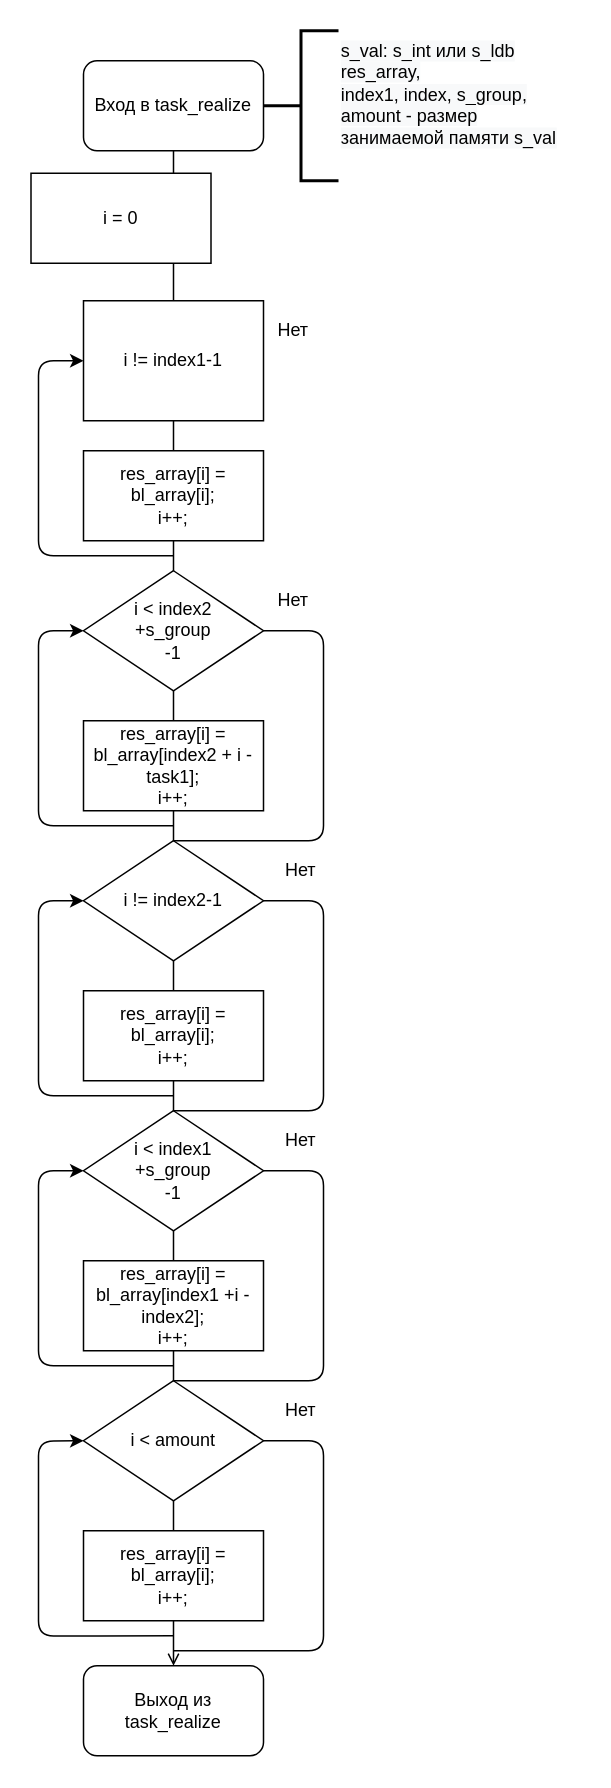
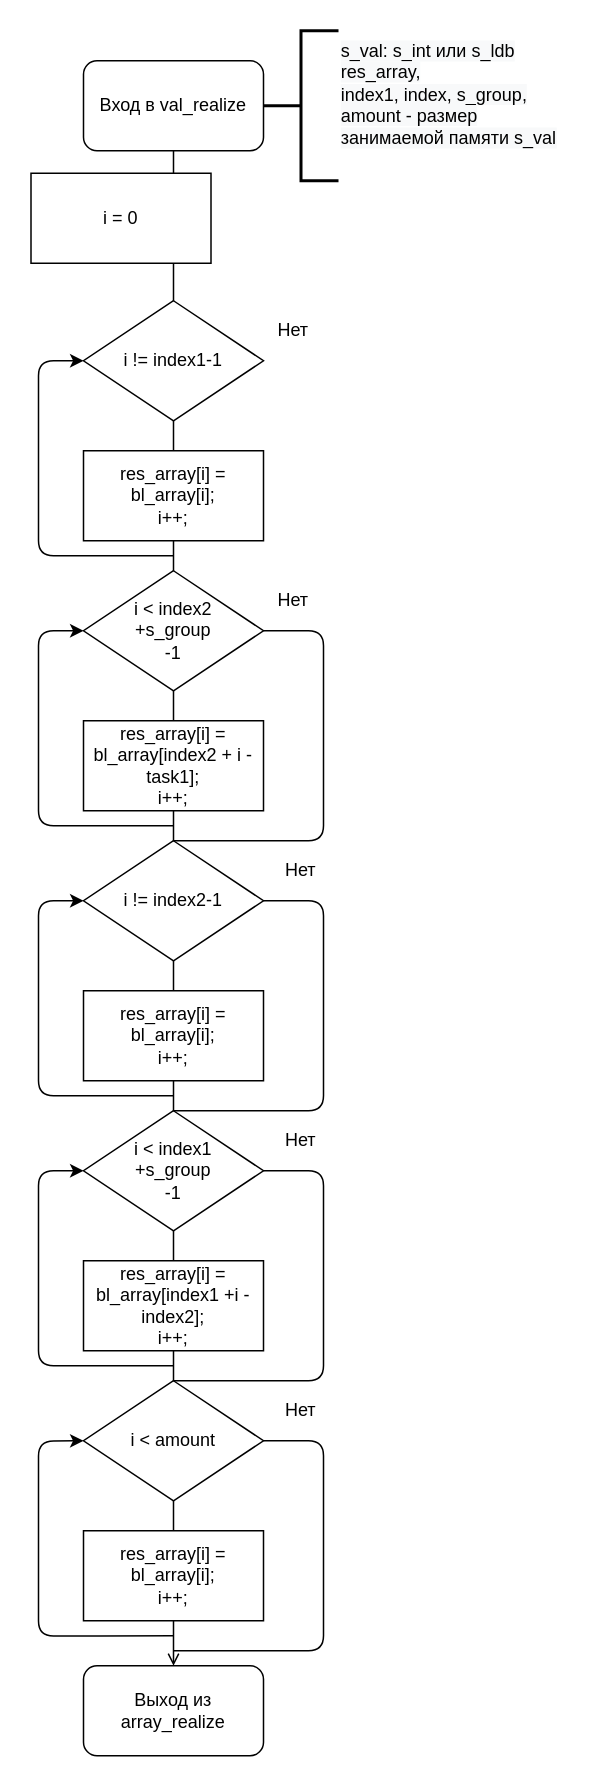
  <mxCell id="0" />
  <mxCell id="1" parent="0" />
  <mxCell id="2" value="" style="endArrow=open;html=1;exitX=0.5;exitY=1;exitDx=0;exitDy=0;entryX=0.5;entryY=0;entryDx=0;entryDy=0;" edge="1" parent="1" source="3" target="17"><mxGeometry width="50" height="50" relative="1" as="geometry"><mxPoint x="315" y="260" as="sourcePoint" /><mxPoint x="365" y="210" as="targetPoint" /></mxGeometry></mxCell>
- <mxCell id="3" value="Вход в task_realize" style="rounded=1;whiteSpace=wrap;html=1;" vertex="1" parent="1"><mxGeometry x="55" width="120" height="60" as="geometry" y="40" /></mxCell>
- <mxCell id="4" value="i != index1-1" style="whiteSpace=wrap;html=1;rounded=0;" vertex="1" parent="1"><mxGeometry x="55" y="200" width="120" height="80" as="geometry" /></mxCell>
+ <mxCell id="3" value="Вход в val_realize" style="rounded=1;whiteSpace=wrap;html=1;" vertex="1" parent="1"><mxGeometry x="55" width="120" height="60" as="geometry" y="40" /></mxCell>
+ <mxCell id="4" value="i != index1-1" style="rhombus;whiteSpace=wrap;html=1;" vertex="1" parent="1"><mxGeometry x="55" y="200" width="120" height="80" as="geometry" /></mxCell>
  <mxCell id="5" value="i = 0" style="rounded=0;whiteSpace=wrap;html=1;" vertex="1" parent="1"><mxGeometry x="20" y="115" width="120" height="60" as="geometry" /></mxCell>
  <mxCell id="6" value="" style="strokeWidth=2;html=1;shape=mxgraph.flowchart.annotation_2;align=left;labelPosition=right;pointerEvents=1;" vertex="1" parent="1"><mxGeometry x="175" y="20" width="50" height="100" as="geometry" /></mxCell>
  <mxCell id="7" value="&lt;span style=&quot;color: rgb(0 , 0 , 0) ; font-family: &amp;#34;helvetica&amp;#34; ; font-size: 12px ; font-style: normal ; font-weight: 400 ; letter-spacing: normal ; text-align: center ; text-indent: 0px ; text-transform: none ; word-spacing: 0px ; background-color: rgb(248 , 249 , 250) ; display: inline ; float: none&quot;&gt;s_val: s_int или s_ldb&lt;/span&gt;&lt;br style=&quot;color: rgb(0 , 0 , 0) ; font-family: &amp;#34;helvetica&amp;#34; ; font-size: 12px ; font-style: normal ; font-weight: 400 ; letter-spacing: normal ; text-align: center ; text-indent: 0px ; text-transform: none ; word-spacing: 0px ; background-color: rgb(248 , 249 , 250)&quot;&gt;&lt;span style=&quot;color: rgb(0 , 0 , 0) ; font-family: &amp;#34;helvetica&amp;#34; ; font-size: 12px ; font-style: normal ; font-weight: 400 ; letter-spacing: normal ; text-align: center ; text-indent: 0px ; text-transform: none ; word-spacing: 0px ; background-color: rgb(248 , 249 , 250) ; display: inline ; float: none&quot;&gt;res_array,&lt;br&gt;index1, index, s_group, amount - размер занимаемой памяти s_val&lt;br&gt;&lt;/span&gt;" style="text;whiteSpace=wrap;html=1;" vertex="1" parent="1"><mxGeometry x="225" y="20" width="160" height="100" as="geometry" /></mxCell>
  <mxCell id="8" value="res_array[i] = bl_array[i];&lt;br&gt;i++;" style="rounded=0;whiteSpace=wrap;html=1;" vertex="1" parent="1"><mxGeometry x="55" y="300" width="120" height="60" as="geometry" /></mxCell>
  <mxCell id="9" value="i &amp;lt; index2&lt;br&gt;+s_group&lt;br&gt;-1" style="rhombus;whiteSpace=wrap;html=1;" vertex="1" parent="1"><mxGeometry x="55" y="380" width="120" height="80" as="geometry" /></mxCell>
  <mxCell id="10" value="&lt;span&gt;res_array[i] = bl_array[index2 + i - task1];&lt;/span&gt;&lt;br&gt;&lt;span&gt;i++;&lt;/span&gt;" style="rounded=0;whiteSpace=wrap;html=1;" vertex="1" parent="1"><mxGeometry x="55" y="480" width="120" height="60" as="geometry" /></mxCell>
  <mxCell id="11" value="i != index2-1" style="rhombus;whiteSpace=wrap;html=1;" vertex="1" parent="1"><mxGeometry x="55" y="560" width="120" height="80" as="geometry" /></mxCell>
  <mxCell id="12" value="&lt;span&gt;res_array[i] = bl_array[i];&lt;/span&gt;&lt;br&gt;&lt;span&gt;i++;&lt;/span&gt;" style="rounded=0;whiteSpace=wrap;html=1;" vertex="1" parent="1"><mxGeometry x="55" y="660" width="120" height="60" as="geometry" /></mxCell>
  <mxCell id="13" value="i &amp;lt; index1&lt;br&gt;+s_group&lt;br&gt;-1" style="rhombus;whiteSpace=wrap;html=1;" vertex="1" parent="1"><mxGeometry x="55" y="740" width="120" height="80" as="geometry" /></mxCell>
  <mxCell id="14" value="&lt;span&gt;res_array[i] = bl_array[index1 +i - index2];&lt;/span&gt;&lt;br&gt;&lt;span&gt;i++;&lt;/span&gt;" style="rounded=0;whiteSpace=wrap;html=1;" vertex="1" parent="1"><mxGeometry x="55" y="840" width="120" height="60" as="geometry" /></mxCell>
  <mxCell id="15" value="i &amp;lt; amount" style="rhombus;whiteSpace=wrap;html=1;" vertex="1" parent="1"><mxGeometry x="55" y="920" width="120" height="80" as="geometry" /></mxCell>
  <mxCell id="16" value="&lt;span&gt;res_array[i] = bl_array[i];&lt;/span&gt;&lt;br&gt;&lt;span&gt;i++;&lt;/span&gt;" style="rounded=0;whiteSpace=wrap;html=1;" vertex="1" parent="1"><mxGeometry x="55" y="1020" width="120" height="60" as="geometry" /></mxCell>
- <mxCell id="17" value="Выход из task_realize" style="rounded=1;whiteSpace=wrap;html=1;" vertex="1" parent="1"><mxGeometry x="55" y="1110" width="120" height="60" as="geometry" /></mxCell>
+ <mxCell id="17" value="Выход из array_realize" style="rounded=1;whiteSpace=wrap;html=1;" vertex="1" parent="1"><mxGeometry x="55" y="1110" width="120" height="60" as="geometry" /></mxCell>
  <mxCell id="18" value="" style="endArrow=none;html=1;exitX=1;exitY=0.5;exitDx=0;exitDy=0;edgeStyle=orthogonalEdgeStyle;entryX=0.5;entryY=0;entryDx=0;entryDy=0;" edge="1" parent="1"><mxGeometry width="50" height="50" relative="1" as="geometry"><mxPoint x="175" y="420" as="sourcePoint" /><mxPoint x="115" y="560" as="targetPoint" /><Array as="points"><mxPoint x="215" y="420" /><mxPoint x="215" y="560" /></Array></mxGeometry></mxCell>
  <mxCell id="19" value="" style="endArrow=none;html=1;exitX=1;exitY=0.5;exitDx=0;exitDy=0;edgeStyle=orthogonalEdgeStyle;entryX=0.5;entryY=0;entryDx=0;entryDy=0;" edge="1" parent="1"><mxGeometry width="50" height="50" relative="1" as="geometry"><mxPoint x="175" y="600" as="sourcePoint" /><mxPoint x="115" y="740" as="targetPoint" /><Array as="points"><mxPoint x="215" y="600" /><mxPoint x="215" y="740" /></Array></mxGeometry></mxCell>
  <mxCell id="20" value="" style="endArrow=none;html=1;exitX=1;exitY=0.5;exitDx=0;exitDy=0;edgeStyle=orthogonalEdgeStyle;entryX=0.5;entryY=0;entryDx=0;entryDy=0;" edge="1" parent="1"><mxGeometry width="50" height="50" relative="1" as="geometry"><mxPoint x="175" y="780" as="sourcePoint" /><mxPoint x="115" y="920" as="targetPoint" /><Array as="points"><mxPoint x="215" y="780" /><mxPoint x="215" y="920" /></Array></mxGeometry></mxCell>
  <mxCell id="21" value="" style="endArrow=none;html=1;exitX=1;exitY=0.5;exitDx=0;exitDy=0;edgeStyle=orthogonalEdgeStyle;entryX=0.5;entryY=0;entryDx=0;entryDy=0;" edge="1" parent="1"><mxGeometry width="50" height="50" relative="1" as="geometry"><mxPoint x="175" y="960" as="sourcePoint" /><mxPoint x="115" y="1100" as="targetPoint" /><Array as="points"><mxPoint x="215" y="960" /><mxPoint x="215" y="1100" /></Array></mxGeometry></mxCell>
  <mxCell id="22" value="" style="endArrow=classic;html=1;entryX=0;entryY=0.5;entryDx=0;entryDy=0;edgeStyle=orthogonalEdgeStyle;" edge="1" parent="1" target="4"><mxGeometry width="50" height="50" relative="1" as="geometry"><mxPoint x="115" y="370" as="sourcePoint" /><mxPoint x="395" y="290" as="targetPoint" /><Array as="points"><mxPoint x="55" y="370" /><mxPoint x="25" y="370" /><mxPoint x="25" y="240" /></Array></mxGeometry></mxCell>
  <mxCell id="23" value="" style="endArrow=classic;html=1;entryX=0;entryY=0.5;entryDx=0;entryDy=0;edgeStyle=orthogonalEdgeStyle;" edge="1" parent="1"><mxGeometry width="50" height="50" relative="1" as="geometry"><mxPoint x="115" y="550" as="sourcePoint" /><mxPoint x="55" y="420" as="targetPoint" /><Array as="points"><mxPoint x="55" y="550" /><mxPoint x="25" y="550" /><mxPoint x="25" y="420" /></Array></mxGeometry></mxCell>
  <mxCell id="24" value="" style="endArrow=classic;html=1;entryX=0;entryY=0.5;entryDx=0;entryDy=0;edgeStyle=orthogonalEdgeStyle;" edge="1" parent="1"><mxGeometry width="50" height="50" relative="1" as="geometry"><mxPoint x="115" y="730" as="sourcePoint" /><mxPoint x="55" y="600" as="targetPoint" /><Array as="points"><mxPoint x="55" y="730" /><mxPoint x="25" y="730" /><mxPoint x="25" y="600" /></Array></mxGeometry></mxCell>
  <mxCell id="25" value="" style="endArrow=classic;html=1;entryX=0;entryY=0.5;entryDx=0;entryDy=0;edgeStyle=orthogonalEdgeStyle;" edge="1" parent="1"><mxGeometry width="50" height="50" relative="1" as="geometry"><mxPoint x="115" y="910" as="sourcePoint" /><mxPoint x="55" y="780" as="targetPoint" /><Array as="points"><mxPoint x="55" y="910" /><mxPoint x="25" y="910" /><mxPoint x="25" y="780" /></Array></mxGeometry></mxCell>
  <mxCell id="26" value="" style="endArrow=classic;html=1;entryX=0;entryY=0.5;entryDx=0;entryDy=0;edgeStyle=orthogonalEdgeStyle;" edge="1" parent="1"><mxGeometry width="50" height="50" relative="1" as="geometry"><mxPoint x="115" y="1090.06" as="sourcePoint" /><mxPoint x="55" y="960.06" as="targetPoint" /><Array as="points"><mxPoint x="55" y="1090.06" /><mxPoint x="25" y="1090.06" /><mxPoint x="25" y="960.06" /></Array></mxGeometry></mxCell>
  <mxCell id="27" value="Нет" style="text;html=1;strokeColor=none;fillColor=none;align=center;verticalAlign=middle;whiteSpace=wrap;rounded=0;" vertex="1" parent="1"><mxGeometry x="175" y="210" width="40" height="20" as="geometry" /></mxCell>
  <mxCell id="28" value="Нет" style="text;html=1;strokeColor=none;fillColor=none;align=center;verticalAlign=middle;whiteSpace=wrap;rounded=0;" vertex="1" parent="1"><mxGeometry x="175" y="390" width="40" height="20" as="geometry" /></mxCell>
  <mxCell id="29" value="Нет" style="text;html=1;strokeColor=none;fillColor=none;align=center;verticalAlign=middle;whiteSpace=wrap;rounded=0;" vertex="1" parent="1"><mxGeometry x="180" y="570" width="40" height="20" as="geometry" /></mxCell>
  <mxCell id="30" value="Нет" style="text;html=1;strokeColor=none;fillColor=none;align=center;verticalAlign=middle;whiteSpace=wrap;rounded=0;" vertex="1" parent="1"><mxGeometry x="180" y="750" width="40" height="20" as="geometry" /></mxCell>
  <mxCell id="31" value="Нет" style="text;html=1;strokeColor=none;fillColor=none;align=center;verticalAlign=middle;whiteSpace=wrap;rounded=0;" vertex="1" parent="1"><mxGeometry x="180" y="930" width="40" height="20" as="geometry" /></mxCell>
